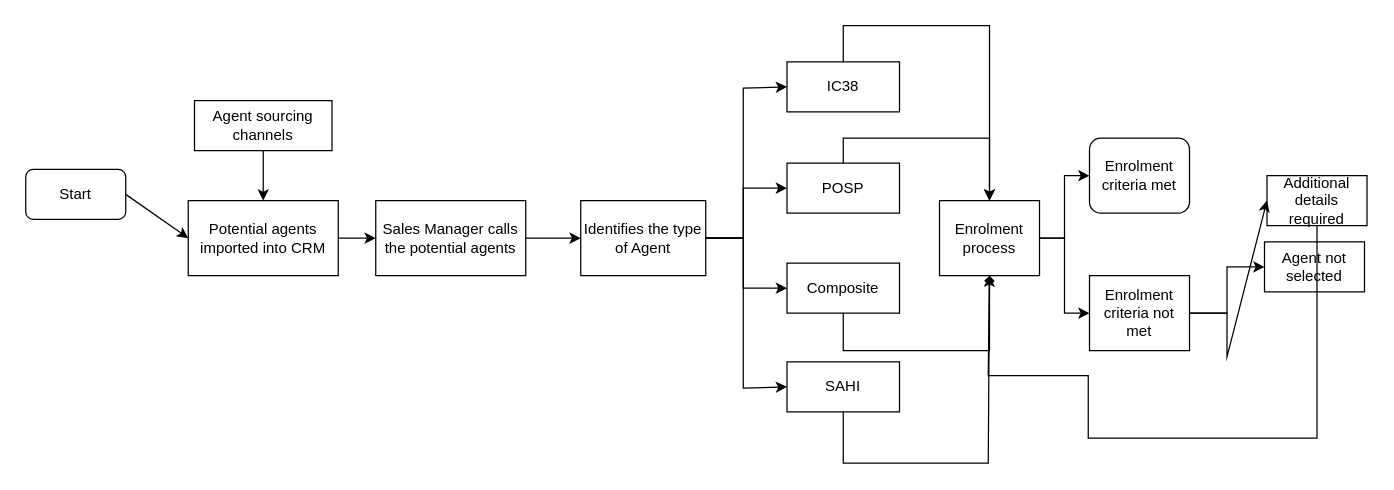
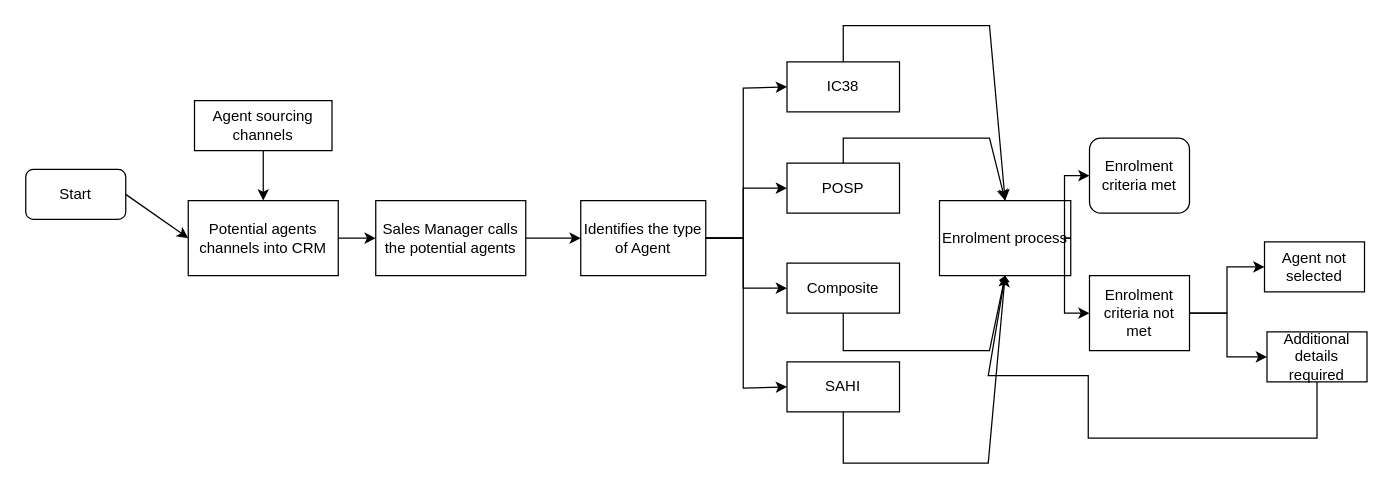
  <mxCell id="0" />
  <mxCell id="1" parent="0" />
- <mxCell id="2" value="Potential agents imported into CRM" style="rounded=0;whiteSpace=wrap;html=1;" vertex="1" parent="1"><mxGeometry x="150" y="160" width="120" height="60" as="geometry" /></mxCell>
+ <mxCell id="2" value="Potential agents channels into CRM" style="rounded=0;whiteSpace=wrap;html=1;" vertex="1" parent="1"><mxGeometry x="150" y="160" width="120" height="60" as="geometry" /></mxCell>
  <mxCell id="3" value="Start" style="rounded=1;whiteSpace=wrap;html=1;" vertex="1" parent="1"><mxGeometry x="20" y="135" width="80" height="40" as="geometry" /></mxCell>
  <mxCell id="4" value="" style="endArrow=classic;html=1;rounded=0;exitX=1;exitY=0.5;exitDx=0;exitDy=0;entryX=0;entryY=0.5;entryDx=0;entryDy=0;" edge="1" parent="1" source="3" target="2"><mxGeometry width="50" height="50" relative="1" as="geometry"><mxPoint x="284" y="260" as="sourcePoint" /><mxPoint x="334" y="210" as="targetPoint" /></mxGeometry></mxCell>
  <mxCell id="5" value="Agent sourcing channels" style="rounded=0;whiteSpace=wrap;html=1;" vertex="1" parent="1"><mxGeometry x="155" y="80" width="110" height="40" as="geometry" /></mxCell>
  <mxCell id="6" value="" style="endArrow=classic;html=1;rounded=0;exitX=0.5;exitY=1;exitDx=0;exitDy=0;" edge="1" parent="1" source="5" target="2"><mxGeometry width="50" height="50" relative="1" as="geometry"><mxPoint x="284" y="260" as="sourcePoint" /><mxPoint x="334" y="210" as="targetPoint" /></mxGeometry></mxCell>
  <mxCell id="7" value="Sales Manager calls the potential agents" style="rounded=0;whiteSpace=wrap;html=1;" vertex="1" parent="1"><mxGeometry x="300" y="160" width="120" height="60" as="geometry" /></mxCell>
  <mxCell id="8" value="" style="endArrow=classic;html=1;rounded=0;exitX=1;exitY=0.5;exitDx=0;exitDy=0;entryX=0;entryY=0.5;entryDx=0;entryDy=0;" edge="1" parent="1" source="2" target="7"><mxGeometry width="50" height="50" relative="1" as="geometry"><mxPoint x="284" y="260" as="sourcePoint" /><mxPoint x="334" y="210" as="targetPoint" /></mxGeometry></mxCell>
  <mxCell id="9" value="Identifies the type of Agent" style="rounded=0;whiteSpace=wrap;html=1;" vertex="1" parent="1"><mxGeometry x="464" y="160" width="100" height="60" as="geometry" /></mxCell>
  <mxCell id="10" value="" style="endArrow=classic;html=1;rounded=0;exitX=1;exitY=0.5;exitDx=0;exitDy=0;entryX=0;entryY=0.5;entryDx=0;entryDy=0;" edge="1" parent="1" source="7" target="9"><mxGeometry width="50" height="50" relative="1" as="geometry"><mxPoint x="284" y="260" as="sourcePoint" /><mxPoint x="334" y="210" as="targetPoint" /></mxGeometry></mxCell>
  <mxCell id="11" value="IC38" style="rounded=0;whiteSpace=wrap;html=1;" vertex="1" parent="1"><mxGeometry x="629" y="49" width="90" height="40" as="geometry" /></mxCell>
  <mxCell id="12" value="POSP" style="rounded=0;whiteSpace=wrap;html=1;" vertex="1" parent="1"><mxGeometry x="629" y="130" width="90" height="40" as="geometry" /></mxCell>
  <mxCell id="13" value="Composite" style="rounded=0;whiteSpace=wrap;html=1;" vertex="1" parent="1"><mxGeometry x="629" y="210" width="90" height="40" as="geometry" /></mxCell>
  <mxCell id="14" value="SAHI" style="rounded=0;whiteSpace=wrap;html=1;" vertex="1" parent="1"><mxGeometry x="629" y="289" width="90" height="40" as="geometry" /></mxCell>
  <mxCell id="15" value="" style="endArrow=classic;html=1;rounded=0;exitX=1;exitY=0.5;exitDx=0;exitDy=0;entryX=0;entryY=0.5;entryDx=0;entryDy=0;" edge="1" parent="1" source="9" target="11"><mxGeometry width="50" height="50" relative="1" as="geometry"><mxPoint x="544" y="230" as="sourcePoint" /><mxPoint x="594" y="180" as="targetPoint" /><Array as="points"><mxPoint x="594" y="190" /><mxPoint x="594" y="70" /></Array></mxGeometry></mxCell>
  <mxCell id="16" value="" style="endArrow=classic;html=1;rounded=0;exitX=1;exitY=0.5;exitDx=0;exitDy=0;entryX=0;entryY=0.5;entryDx=0;entryDy=0;" edge="1" parent="1" source="9" target="12"><mxGeometry width="50" height="50" relative="1" as="geometry"><mxPoint x="544" y="230" as="sourcePoint" /><mxPoint x="594" y="180" as="targetPoint" /><Array as="points"><mxPoint x="594" y="190" /><mxPoint x="594" y="150" /></Array></mxGeometry></mxCell>
  <mxCell id="17" value="" style="endArrow=classic;html=1;rounded=0;exitX=1;exitY=0.5;exitDx=0;exitDy=0;entryX=0;entryY=0.5;entryDx=0;entryDy=0;" edge="1" parent="1" source="9" target="13"><mxGeometry width="50" height="50" relative="1" as="geometry"><mxPoint x="544" y="230" as="sourcePoint" /><mxPoint x="594" y="180" as="targetPoint" /><Array as="points"><mxPoint x="594" y="190" /><mxPoint x="594" y="230" /></Array></mxGeometry></mxCell>
  <mxCell id="18" value="" style="endArrow=classic;html=1;rounded=0;entryX=0;entryY=0.5;entryDx=0;entryDy=0;exitX=1;exitY=0.5;exitDx=0;exitDy=0;" edge="1" parent="1" source="9" target="14"><mxGeometry width="50" height="50" relative="1" as="geometry"><mxPoint x="514" y="360" as="sourcePoint" /><mxPoint x="594" y="180" as="targetPoint" /><Array as="points"><mxPoint x="594" y="190" /><mxPoint x="594" y="310" /></Array></mxGeometry></mxCell>
- <mxCell id="19" value="Enrolment process" style="rounded=0;whiteSpace=wrap;html=1;" vertex="1" parent="1"><mxGeometry x="751" y="160" width="80" height="60" as="geometry" /></mxCell>
+ <mxCell id="19" value="Enrolment process" style="rounded=0;whiteSpace=wrap;html=1;" vertex="1" parent="1"><mxGeometry x="751" y="160" width="105" height="60" as="geometry" /></mxCell>
  <mxCell id="20" value="Enrolment criteria met" style="whiteSpace=wrap;html=1;rounded=1;" vertex="1" parent="1"><mxGeometry x="871" y="110" width="80" height="60" as="geometry" /></mxCell>
  <mxCell id="21" value="Enrolment criteria not met" style="rounded=0;whiteSpace=wrap;html=1;" vertex="1" parent="1"><mxGeometry x="871" y="220" width="80" height="60" as="geometry" /></mxCell>
  <mxCell id="22" value="Agent not selected" style="rounded=0;whiteSpace=wrap;html=1;" vertex="1" parent="1"><mxGeometry x="1011" y="193" width="80" height="40" as="geometry" /></mxCell>
- <mxCell id="23" value="Additional details required" style="rounded=0;whiteSpace=wrap;html=1;" vertex="1" parent="1"><mxGeometry x="1013" y="140" width="80" height="40" as="geometry" /></mxCell>
+ <mxCell id="23" value="Additional details required" style="rounded=0;whiteSpace=wrap;html=1;" vertex="1" parent="1"><mxGeometry x="1013" y="265" width="80" height="40" as="geometry" /></mxCell>
  <mxCell id="24" value="" style="endArrow=classic;html=1;rounded=0;exitX=1;exitY=0.5;exitDx=0;exitDy=0;entryX=0;entryY=0.5;entryDx=0;entryDy=0;" edge="1" parent="1" source="19" target="20"><mxGeometry width="50" height="50" relative="1" as="geometry"><mxPoint x="701" y="220" as="sourcePoint" /><mxPoint x="751" y="170" as="targetPoint" /><Array as="points"><mxPoint x="851" y="190" /><mxPoint x="851" y="140" /></Array></mxGeometry></mxCell>
  <mxCell id="25" value="" style="endArrow=classic;html=1;rounded=0;exitX=1;exitY=0.5;exitDx=0;exitDy=0;entryX=0;entryY=0.5;entryDx=0;entryDy=0;" edge="1" parent="1" source="19" target="21"><mxGeometry width="50" height="50" relative="1" as="geometry"><mxPoint x="701" y="220" as="sourcePoint" /><mxPoint x="751" y="170" as="targetPoint" /><Array as="points"><mxPoint x="851" y="190" /><mxPoint x="851" y="250" /></Array></mxGeometry></mxCell>
  <mxCell id="26" value="" style="endArrow=classic;html=1;rounded=0;exitX=1;exitY=0.5;exitDx=0;exitDy=0;entryX=0;entryY=0.5;entryDx=0;entryDy=0;" edge="1" parent="1" source="21" target="22"><mxGeometry width="50" height="50" relative="1" as="geometry"><mxPoint x="701" y="220" as="sourcePoint" /><mxPoint x="751" y="170" as="targetPoint" /><Array as="points"><mxPoint x="981" y="250" /><mxPoint x="981" y="213" /></Array></mxGeometry></mxCell>
  <mxCell id="27" value="" style="endArrow=classic;html=1;rounded=0;exitX=1;exitY=0.5;exitDx=0;exitDy=0;entryX=0;entryY=0.5;entryDx=0;entryDy=0;" edge="1" parent="1" source="21" target="23"><mxGeometry width="50" height="50" relative="1" as="geometry"><mxPoint x="701" y="220" as="sourcePoint" /><mxPoint x="751" y="170" as="targetPoint" /><Array as="points"><mxPoint x="981" y="250" /><mxPoint x="981" y="285" /></Array></mxGeometry></mxCell>
  <mxCell id="28" value="" style="endArrow=diamond;html=1;rounded=0;exitX=0.5;exitY=1;exitDx=0;exitDy=0;entryX=0.5;entryY=1;entryDx=0;entryDy=0;" edge="1" parent="1" source="23" target="19"><mxGeometry width="50" height="50" relative="1" as="geometry"><mxPoint x="520" y="250" as="sourcePoint" /><mxPoint x="570" y="200" as="targetPoint" /><Array as="points"><mxPoint x="1053" y="350" /><mxPoint x="870" y="350" /><mxPoint x="870" y="300" /><mxPoint x="790" y="300" /></Array></mxGeometry></mxCell>
  <mxCell id="29" value="" style="endArrow=classic;html=1;rounded=0;exitX=0.5;exitY=0;exitDx=0;exitDy=0;entryX=0.5;entryY=0;entryDx=0;entryDy=0;" edge="1" parent="1" source="11" target="19"><mxGeometry width="50" height="50" relative="1" as="geometry"><mxPoint x="520" y="250" as="sourcePoint" /><mxPoint x="570" y="200" as="targetPoint" /><Array as="points"><mxPoint x="674" y="20" /><mxPoint x="791" y="20" /></Array></mxGeometry></mxCell>
  <mxCell id="30" value="" style="endArrow=classic;html=1;rounded=0;exitX=0.5;exitY=0;exitDx=0;exitDy=0;entryX=0.5;entryY=0;entryDx=0;entryDy=0;" edge="1" parent="1" source="12" target="19"><mxGeometry width="50" height="50" relative="1" as="geometry"><mxPoint x="520" y="250" as="sourcePoint" /><mxPoint x="570" y="200" as="targetPoint" /><Array as="points"><mxPoint x="674" y="110" /><mxPoint x="791" y="110" /></Array></mxGeometry></mxCell>
  <mxCell id="31" value="" style="endArrow=none;html=1;rounded=0;exitX=0.5;exitY=1;exitDx=0;exitDy=0;entryX=0.5;entryY=1;entryDx=0;entryDy=0;" edge="1" parent="1" source="13" target="19"><mxGeometry width="50" height="50" relative="1" as="geometry"><mxPoint x="520" y="250" as="sourcePoint" /><mxPoint x="570" y="200" as="targetPoint" /><Array as="points"><mxPoint x="674" y="280" /><mxPoint x="791" y="280" /></Array></mxGeometry></mxCell>
  <mxCell id="32" value="" style="endArrow=classic;html=1;rounded=0;exitX=0.5;exitY=1;exitDx=0;exitDy=0;entryX=0.5;entryY=1;entryDx=0;entryDy=0;" edge="1" parent="1" source="14" target="19"><mxGeometry width="50" height="50" relative="1" as="geometry"><mxPoint x="520" y="250" as="sourcePoint" /><mxPoint x="570" y="200" as="targetPoint" /><Array as="points"><mxPoint x="674" y="370" /><mxPoint x="790" y="370" /></Array></mxGeometry></mxCell>
